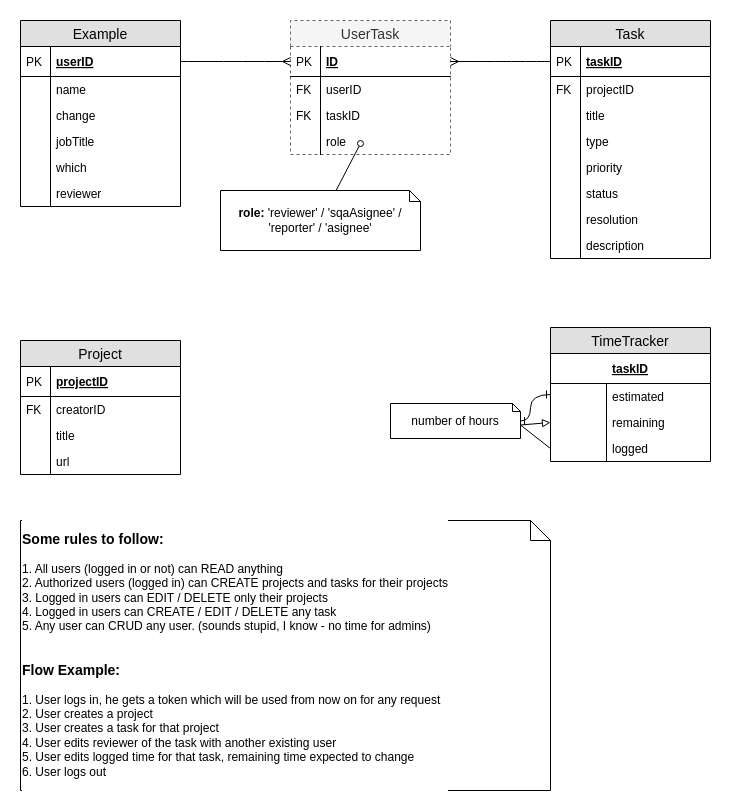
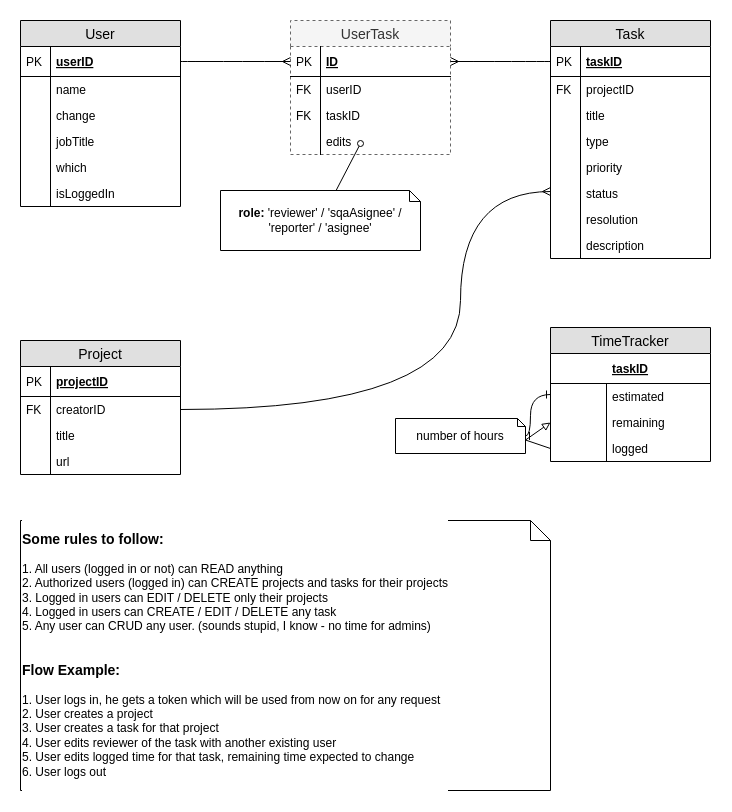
  <mxCell id="0" />
  <mxCell id="1" parent="0" />
  <mxCell id="2" value="Project" style="swimlane;fontStyle=0;childLayout=stackLayout;horizontal=1;startSize=26;fillColor=#e0e0e0;horizontalStack=0;resizeParent=1;resizeParentMax=0;resizeLast=0;collapsible=1;marginBottom=0;swimlaneFillColor=#ffffff;align=center;fontSize=14;" parent="1" vertex="1"><mxGeometry x="20" y="340" width="160" height="134" as="geometry" /></mxCell>
  <mxCell id="3" value="projectID" style="shape=partialRectangle;top=0;left=0;right=0;bottom=1;align=left;verticalAlign=middle;fillColor=none;spacingLeft=34;spacingRight=4;overflow=hidden;rotatable=0;points=[[0,0.5],[1,0.5]];portConstraint=eastwest;dropTarget=0;fontStyle=5;fontSize=12;" parent="2" vertex="1"><mxGeometry y="26" width="160" height="30" as="geometry" /></mxCell>
  <mxCell id="4" value="PK" style="shape=partialRectangle;top=0;left=0;bottom=0;fillColor=none;align=left;verticalAlign=middle;spacingLeft=4;spacingRight=4;overflow=hidden;rotatable=0;points=[];portConstraint=eastwest;part=1;fontSize=12;" parent="3" vertex="1" connectable="0"><mxGeometry width="30" height="30" as="geometry" /></mxCell>
  <mxCell id="5" value="creatorID" style="shape=partialRectangle;top=0;left=0;right=0;bottom=0;align=left;verticalAlign=top;fillColor=none;spacingLeft=34;spacingRight=4;overflow=hidden;rotatable=0;points=[[0,0.5],[1,0.5]];portConstraint=eastwest;dropTarget=0;fontSize=12;" parent="2" vertex="1"><mxGeometry y="56" width="160" height="26" as="geometry" /></mxCell>
  <mxCell id="6" value="FK" style="shape=partialRectangle;top=0;left=0;bottom=0;fillColor=none;align=left;verticalAlign=top;spacingLeft=4;spacingRight=4;overflow=hidden;rotatable=0;points=[];portConstraint=eastwest;part=1;fontSize=12;" parent="5" vertex="1" connectable="0"><mxGeometry width="30" height="26" as="geometry" /></mxCell>
  <mxCell id="7" value="title" style="shape=partialRectangle;top=0;left=0;right=0;bottom=0;align=left;verticalAlign=top;fillColor=none;spacingLeft=34;spacingRight=4;overflow=hidden;rotatable=0;points=[[0,0.5],[1,0.5]];portConstraint=eastwest;dropTarget=0;fontSize=12;" parent="2" vertex="1"><mxGeometry y="82" width="160" height="26" as="geometry" /></mxCell>
  <mxCell id="8" value="" style="shape=partialRectangle;top=0;left=0;bottom=0;fillColor=none;align=left;verticalAlign=top;spacingLeft=4;spacingRight=4;overflow=hidden;rotatable=0;points=[];portConstraint=eastwest;part=1;fontSize=12;" parent="7" vertex="1" connectable="0"><mxGeometry width="30" height="26" as="geometry" /></mxCell>
  <mxCell id="9" value="url" style="shape=partialRectangle;top=0;left=0;right=0;bottom=0;align=left;verticalAlign=top;fillColor=none;spacingLeft=34;spacingRight=4;overflow=hidden;rotatable=0;points=[[0,0.5],[1,0.5]];portConstraint=eastwest;dropTarget=0;fontSize=12;" vertex="1" parent="2"><mxGeometry y="108" width="160" height="26" as="geometry" /></mxCell>
  <mxCell id="10" value="" style="shape=partialRectangle;top=0;left=0;bottom=0;fillColor=none;align=left;verticalAlign=top;spacingLeft=4;spacingRight=4;overflow=hidden;rotatable=0;points=[];portConstraint=eastwest;part=1;fontSize=12;" vertex="1" connectable="0" parent="9"><mxGeometry width="30" height="26" as="geometry" /></mxCell>
  <mxCell id="11" value="Task" style="swimlane;fontStyle=0;childLayout=stackLayout;horizontal=1;startSize=26;fillColor=#e0e0e0;horizontalStack=0;resizeParent=1;resizeParentMax=0;resizeLast=0;collapsible=1;marginBottom=0;swimlaneFillColor=#ffffff;align=center;fontSize=14;" parent="1" vertex="1"><mxGeometry x="550" y="20" width="160" height="238" as="geometry" /></mxCell>
  <mxCell id="12" value="taskID" style="shape=partialRectangle;top=0;left=0;right=0;bottom=1;align=left;verticalAlign=middle;fillColor=none;spacingLeft=34;spacingRight=4;overflow=hidden;rotatable=0;points=[[0,0.5],[1,0.5]];portConstraint=eastwest;dropTarget=0;fontStyle=5;fontSize=12;" parent="11" vertex="1"><mxGeometry y="26" width="160" height="30" as="geometry" /></mxCell>
  <mxCell id="13" value="PK" style="shape=partialRectangle;top=0;left=0;bottom=0;fillColor=none;align=left;verticalAlign=middle;spacingLeft=4;spacingRight=4;overflow=hidden;rotatable=0;points=[];portConstraint=eastwest;part=1;fontSize=12;" parent="12" vertex="1" connectable="0"><mxGeometry width="30" height="30" as="geometry" /></mxCell>
  <mxCell id="14" value="projectID" style="shape=partialRectangle;top=0;left=0;right=0;bottom=0;align=left;verticalAlign=top;fillColor=none;spacingLeft=34;spacingRight=4;overflow=hidden;rotatable=0;points=[[0,0.5],[1,0.5]];portConstraint=eastwest;dropTarget=0;fontSize=12;" parent="11" vertex="1"><mxGeometry y="56" width="160" height="26" as="geometry" /></mxCell>
  <mxCell id="15" value="FK" style="shape=partialRectangle;top=0;left=0;bottom=0;fillColor=none;align=left;verticalAlign=top;spacingLeft=4;spacingRight=4;overflow=hidden;rotatable=0;points=[];portConstraint=eastwest;part=1;fontSize=12;" parent="14" vertex="1" connectable="0"><mxGeometry width="30" height="26" as="geometry" /></mxCell>
  <mxCell id="16" value="title" style="shape=partialRectangle;top=0;left=0;right=0;bottom=0;align=left;verticalAlign=top;fillColor=none;spacingLeft=34;spacingRight=4;overflow=hidden;rotatable=0;points=[[0,0.5],[1,0.5]];portConstraint=eastwest;dropTarget=0;fontSize=12;" parent="11" vertex="1"><mxGeometry y="82" width="160" height="26" as="geometry" /></mxCell>
  <mxCell id="17" value="" style="shape=partialRectangle;top=0;left=0;bottom=0;fillColor=none;align=left;verticalAlign=top;spacingLeft=4;spacingRight=4;overflow=hidden;rotatable=0;points=[];portConstraint=eastwest;part=1;fontSize=12;" parent="16" vertex="1" connectable="0"><mxGeometry width="30" height="26" as="geometry" /></mxCell>
  <mxCell id="18" value="type" style="shape=partialRectangle;top=0;left=0;right=0;bottom=0;align=left;verticalAlign=top;fillColor=none;spacingLeft=34;spacingRight=4;overflow=hidden;rotatable=0;points=[[0,0.5],[1,0.5]];portConstraint=eastwest;dropTarget=0;fontSize=12;" parent="11" vertex="1"><mxGeometry y="108" width="160" height="26" as="geometry" /></mxCell>
  <mxCell id="19" value="" style="shape=partialRectangle;top=0;left=0;bottom=0;fillColor=none;align=left;verticalAlign=top;spacingLeft=4;spacingRight=4;overflow=hidden;rotatable=0;points=[];portConstraint=eastwest;part=1;fontSize=12;" parent="18" vertex="1" connectable="0"><mxGeometry width="30" height="26" as="geometry" /></mxCell>
  <mxCell id="20" value="priority" style="shape=partialRectangle;top=0;left=0;right=0;bottom=0;align=left;verticalAlign=top;fillColor=none;spacingLeft=34;spacingRight=4;overflow=hidden;rotatable=0;points=[[0,0.5],[1,0.5]];portConstraint=eastwest;dropTarget=0;fontSize=12;" parent="11" vertex="1"><mxGeometry y="134" width="160" height="26" as="geometry" /></mxCell>
  <mxCell id="21" value="" style="shape=partialRectangle;top=0;left=0;bottom=0;fillColor=none;align=left;verticalAlign=top;spacingLeft=4;spacingRight=4;overflow=hidden;rotatable=0;points=[];portConstraint=eastwest;part=1;fontSize=12;" parent="20" vertex="1" connectable="0"><mxGeometry width="30" height="26" as="geometry" /></mxCell>
  <mxCell id="22" value="status" style="shape=partialRectangle;top=0;left=0;right=0;bottom=0;align=left;verticalAlign=top;fillColor=none;spacingLeft=34;spacingRight=4;overflow=hidden;rotatable=0;points=[[0,0.5],[1,0.5]];portConstraint=eastwest;dropTarget=0;fontSize=12;" parent="11" vertex="1"><mxGeometry y="160" width="160" height="26" as="geometry" /></mxCell>
  <mxCell id="23" value="" style="shape=partialRectangle;top=0;left=0;bottom=0;fillColor=none;align=left;verticalAlign=top;spacingLeft=4;spacingRight=4;overflow=hidden;rotatable=0;points=[];portConstraint=eastwest;part=1;fontSize=12;" parent="22" vertex="1" connectable="0"><mxGeometry width="30" height="26" as="geometry" /></mxCell>
  <mxCell id="24" value="resolution" style="shape=partialRectangle;top=0;left=0;right=0;bottom=0;align=left;verticalAlign=top;fillColor=none;spacingLeft=34;spacingRight=4;overflow=hidden;rotatable=0;points=[[0,0.5],[1,0.5]];portConstraint=eastwest;dropTarget=0;fontSize=12;" parent="11" vertex="1"><mxGeometry y="186" width="160" height="26" as="geometry" /></mxCell>
  <mxCell id="25" value="" style="shape=partialRectangle;top=0;left=0;bottom=0;fillColor=none;align=left;verticalAlign=top;spacingLeft=4;spacingRight=4;overflow=hidden;rotatable=0;points=[];portConstraint=eastwest;part=1;fontSize=12;" parent="24" vertex="1" connectable="0"><mxGeometry width="30" height="26" as="geometry" /></mxCell>
  <mxCell id="26" value="description" style="shape=partialRectangle;top=0;left=0;right=0;bottom=0;align=left;verticalAlign=top;fillColor=none;spacingLeft=34;spacingRight=4;overflow=hidden;rotatable=0;points=[[0,0.5],[1,0.5]];portConstraint=eastwest;dropTarget=0;fontSize=12;" parent="11" vertex="1"><mxGeometry y="212" width="160" height="26" as="geometry" /></mxCell>
  <mxCell id="27" value="" style="shape=partialRectangle;top=0;left=0;bottom=0;fillColor=none;align=left;verticalAlign=top;spacingLeft=4;spacingRight=4;overflow=hidden;rotatable=0;points=[];portConstraint=eastwest;part=1;fontSize=12;" parent="26" vertex="1" connectable="0"><mxGeometry width="30" height="26" as="geometry" /></mxCell>
- <mxCell id="28" value="Example" style="swimlane;fontStyle=0;childLayout=stackLayout;horizontal=1;startSize=26;fillColor=#e0e0e0;horizontalStack=0;resizeParent=1;resizeParentMax=0;resizeLast=0;collapsible=1;marginBottom=0;swimlaneFillColor=#ffffff;align=center;fontSize=14;" parent="1" vertex="1"><mxGeometry x="20" y="20" width="160" height="186" as="geometry" /></mxCell>
+ <mxCell id="28" value="User" style="swimlane;fontStyle=0;childLayout=stackLayout;horizontal=1;startSize=26;fillColor=#e0e0e0;horizontalStack=0;resizeParent=1;resizeParentMax=0;resizeLast=0;collapsible=1;marginBottom=0;swimlaneFillColor=#ffffff;align=center;fontSize=14;" parent="1" vertex="1"><mxGeometry x="20" y="20" width="160" height="186" as="geometry" /></mxCell>
  <mxCell id="29" value="userID" style="shape=partialRectangle;top=0;left=0;right=0;bottom=1;align=left;verticalAlign=middle;fillColor=none;spacingLeft=34;spacingRight=4;overflow=hidden;rotatable=0;points=[[0,0.5],[1,0.5]];portConstraint=eastwest;dropTarget=0;fontStyle=5;fontSize=12;" parent="28" vertex="1"><mxGeometry y="26" width="160" height="30" as="geometry" /></mxCell>
  <mxCell id="30" value="PK" style="shape=partialRectangle;top=0;left=0;bottom=0;fillColor=none;align=left;verticalAlign=middle;spacingLeft=4;spacingRight=4;overflow=hidden;rotatable=0;points=[];portConstraint=eastwest;part=1;fontSize=12;" parent="29" vertex="1" connectable="0"><mxGeometry width="30" height="30" as="geometry" /></mxCell>
  <mxCell id="31" value="name" style="shape=partialRectangle;top=0;left=0;right=0;bottom=0;align=left;verticalAlign=top;fillColor=none;spacingLeft=34;spacingRight=4;overflow=hidden;rotatable=0;points=[[0,0.5],[1,0.5]];portConstraint=eastwest;dropTarget=0;fontSize=12;" parent="28" vertex="1"><mxGeometry y="56" width="160" height="26" as="geometry" /></mxCell>
  <mxCell id="32" value="" style="shape=partialRectangle;top=0;left=0;bottom=0;fillColor=none;align=left;verticalAlign=top;spacingLeft=4;spacingRight=4;overflow=hidden;rotatable=0;points=[];portConstraint=eastwest;part=1;fontSize=12;" parent="31" vertex="1" connectable="0"><mxGeometry width="30" height="26" as="geometry" /></mxCell>
  <mxCell id="33" value="change" style="shape=partialRectangle;top=0;left=0;right=0;bottom=0;align=left;verticalAlign=top;fillColor=none;spacingLeft=34;spacingRight=4;overflow=hidden;rotatable=0;points=[[0,0.5],[1,0.5]];portConstraint=eastwest;dropTarget=0;fontSize=12;" parent="28" vertex="1"><mxGeometry y="82" width="160" height="26" as="geometry" /></mxCell>
  <mxCell id="34" value="" style="shape=partialRectangle;top=0;left=0;bottom=0;fillColor=none;align=left;verticalAlign=top;spacingLeft=4;spacingRight=4;overflow=hidden;rotatable=0;points=[];portConstraint=eastwest;part=1;fontSize=12;" parent="33" vertex="1" connectable="0"><mxGeometry width="30" height="26" as="geometry" /></mxCell>
  <mxCell id="35" value="jobTitle" style="shape=partialRectangle;top=0;left=0;right=0;bottom=0;align=left;verticalAlign=top;fillColor=none;spacingLeft=34;spacingRight=4;overflow=hidden;rotatable=0;points=[[0,0.5],[1,0.5]];portConstraint=eastwest;dropTarget=0;fontSize=12;" parent="28" vertex="1"><mxGeometry y="108" width="160" height="26" as="geometry" /></mxCell>
  <mxCell id="36" value="" style="shape=partialRectangle;top=0;left=0;bottom=0;fillColor=none;align=left;verticalAlign=top;spacingLeft=4;spacingRight=4;overflow=hidden;rotatable=0;points=[];portConstraint=eastwest;part=1;fontSize=12;" parent="35" vertex="1" connectable="0"><mxGeometry width="30" height="26" as="geometry" /></mxCell>
  <mxCell id="37" value="which" style="shape=partialRectangle;top=0;left=0;right=0;bottom=0;align=left;verticalAlign=top;fillColor=none;spacingLeft=34;spacingRight=4;overflow=hidden;rotatable=0;points=[[0,0.5],[1,0.5]];portConstraint=eastwest;dropTarget=0;fontSize=12;labelBackgroundColor=#ffffff;" vertex="1" parent="28"><mxGeometry y="134" width="160" height="26" as="geometry" /></mxCell>
  <mxCell id="38" value="" style="shape=partialRectangle;top=0;left=0;bottom=0;fillColor=none;align=left;verticalAlign=top;spacingLeft=4;spacingRight=4;overflow=hidden;rotatable=0;points=[];portConstraint=eastwest;part=1;fontSize=12;" vertex="1" connectable="0" parent="37"><mxGeometry width="30" height="26" as="geometry" /></mxCell>
- <mxCell id="39" value="reviewer" style="shape=partialRectangle;top=0;left=0;right=0;bottom=0;align=left;verticalAlign=top;fillColor=none;spacingLeft=34;spacingRight=4;overflow=hidden;rotatable=0;points=[[0,0.5],[1,0.5]];portConstraint=eastwest;dropTarget=0;fontSize=12;labelBackgroundColor=#ffffff;" vertex="1" parent="28"><mxGeometry y="160" width="160" height="26" as="geometry" /></mxCell>
+ <mxCell id="39" value="isLoggedIn" style="shape=partialRectangle;top=0;left=0;right=0;bottom=0;align=left;verticalAlign=top;fillColor=none;spacingLeft=34;spacingRight=4;overflow=hidden;rotatable=0;points=[[0,0.5],[1,0.5]];portConstraint=eastwest;dropTarget=0;fontSize=12;labelBackgroundColor=#ffffff;" vertex="1" parent="28"><mxGeometry y="160" width="160" height="26" as="geometry" /></mxCell>
  <mxCell id="40" value="" style="shape=partialRectangle;top=0;left=0;bottom=0;fillColor=none;align=left;verticalAlign=top;spacingLeft=4;spacingRight=4;overflow=hidden;rotatable=0;points=[];portConstraint=eastwest;part=1;fontSize=12;" vertex="1" connectable="0" parent="39"><mxGeometry width="30" height="26" as="geometry" /></mxCell>
+ <mxCell id="41" style="edgeStyle=orthogonalEdgeStyle;curved=1;rounded=0;orthogonalLoop=1;jettySize=auto;html=1;exitX=1;exitY=0.5;exitDx=0;exitDy=0;endArrow=ERmany;endFill=0;" parent="1" source="5" target="11" edge="1"><mxGeometry relative="1" as="geometry"><Array as="points"><mxPoint x="460" y="409" /><mxPoint x="460" y="191" /></Array></mxGeometry></mxCell>
  <mxCell id="42" value="UserTask" style="swimlane;fontStyle=0;childLayout=stackLayout;horizontal=1;startSize=26;fillColor=#f5f5f5;horizontalStack=0;resizeParent=1;resizeParentMax=0;resizeLast=0;collapsible=1;marginBottom=0;swimlaneFillColor=#ffffff;align=center;fontSize=14;dashed=1;strokeColor=#666666;fontColor=#333333;" vertex="1" parent="1"><mxGeometry x="290" y="20" width="160" height="134" as="geometry" /></mxCell>
  <mxCell id="43" value="ID" style="shape=partialRectangle;top=0;left=0;right=0;bottom=1;align=left;verticalAlign=middle;fillColor=none;spacingLeft=34;spacingRight=4;overflow=hidden;rotatable=0;points=[[0,0.5],[1,0.5]];portConstraint=eastwest;dropTarget=0;fontStyle=5;fontSize=12;" vertex="1" parent="42"><mxGeometry y="26" width="160" height="30" as="geometry" /></mxCell>
  <mxCell id="44" value="PK" style="shape=partialRectangle;top=0;left=0;bottom=0;fillColor=none;align=left;verticalAlign=middle;spacingLeft=4;spacingRight=4;overflow=hidden;rotatable=0;points=[];portConstraint=eastwest;part=1;fontSize=12;" vertex="1" connectable="0" parent="43"><mxGeometry width="30" height="30" as="geometry" /></mxCell>
  <mxCell id="45" value="userID" style="shape=partialRectangle;top=0;left=0;right=0;bottom=0;align=left;verticalAlign=top;fillColor=none;spacingLeft=34;spacingRight=4;overflow=hidden;rotatable=0;points=[[0,0.5],[1,0.5]];portConstraint=eastwest;dropTarget=0;fontSize=12;" vertex="1" parent="42"><mxGeometry y="56" width="160" height="26" as="geometry" /></mxCell>
  <mxCell id="46" value="FK" style="shape=partialRectangle;top=0;left=0;bottom=0;fillColor=none;align=left;verticalAlign=top;spacingLeft=4;spacingRight=4;overflow=hidden;rotatable=0;points=[];portConstraint=eastwest;part=1;fontSize=12;" vertex="1" connectable="0" parent="45"><mxGeometry width="30" height="26" as="geometry" /></mxCell>
  <mxCell id="47" value="taskID" style="shape=partialRectangle;top=0;left=0;right=0;bottom=0;align=left;verticalAlign=top;fillColor=none;spacingLeft=34;spacingRight=4;overflow=hidden;rotatable=0;points=[[0,0.5],[1,0.5]];portConstraint=eastwest;dropTarget=0;fontSize=12;" vertex="1" parent="42"><mxGeometry y="82" width="160" height="26" as="geometry" /></mxCell>
  <mxCell id="48" value="FK" style="shape=partialRectangle;top=0;left=0;bottom=0;fillColor=none;align=left;verticalAlign=top;spacingLeft=4;spacingRight=4;overflow=hidden;rotatable=0;points=[];portConstraint=eastwest;part=1;fontSize=12;" vertex="1" connectable="0" parent="47"><mxGeometry width="30" height="26" as="geometry" /></mxCell>
- <mxCell id="49" value="role" style="shape=partialRectangle;top=0;left=0;right=0;bottom=0;align=left;verticalAlign=top;fillColor=none;spacingLeft=34;spacingRight=4;overflow=hidden;rotatable=0;points=[[0,0.5],[1,0.5]];portConstraint=eastwest;dropTarget=0;fontSize=12;" vertex="1" parent="42"><mxGeometry y="108" width="160" height="26" as="geometry" /></mxCell>
+ <mxCell id="49" value="edits" style="shape=partialRectangle;top=0;left=0;right=0;bottom=0;align=left;verticalAlign=top;fillColor=none;spacingLeft=34;spacingRight=4;overflow=hidden;rotatable=0;points=[[0,0.5],[1,0.5]];portConstraint=eastwest;dropTarget=0;fontSize=12;" vertex="1" parent="42"><mxGeometry y="108" width="160" height="26" as="geometry" /></mxCell>
  <mxCell id="50" value="" style="shape=partialRectangle;top=0;left=0;bottom=0;fillColor=none;align=left;verticalAlign=top;spacingLeft=4;spacingRight=4;overflow=hidden;rotatable=0;points=[];portConstraint=eastwest;part=1;fontSize=12;" vertex="1" connectable="0" parent="49"><mxGeometry width="30" height="26" as="geometry" /></mxCell>
  <mxCell id="51" style="edgeStyle=orthogonalEdgeStyle;rounded=0;orthogonalLoop=1;jettySize=auto;html=1;exitX=1;exitY=0.5;exitDx=0;exitDy=0;entryX=0;entryY=0.5;entryDx=0;entryDy=0;curved=1;endArrow=ERmany;endFill=0;" edge="1" parent="1" source="29" target="43"><mxGeometry relative="1" as="geometry" /></mxCell>
  <mxCell id="52" style="edgeStyle=orthogonalEdgeStyle;curved=1;rounded=0;orthogonalLoop=1;jettySize=auto;html=1;exitX=0;exitY=0.5;exitDx=0;exitDy=0;entryX=1;entryY=0.5;entryDx=0;entryDy=0;endArrow=ERmany;endFill=0;" edge="1" parent="1" source="12" target="43"><mxGeometry relative="1" as="geometry" /></mxCell>
  <mxCell id="53" value="&lt;b&gt;role:&lt;/b&gt;&amp;nbsp;'reviewer' / 'sqaAsignee' / 'reporter' / 'asignee'" style="shape=note;size=11;whiteSpace=wrap;html=1;" vertex="1" parent="1"><mxGeometry x="220" y="190" width="200" height="60" as="geometry" /></mxCell>
  <mxCell id="54" value="" style="endArrow=oval;html=1;endFill=0;" edge="1" parent="1" source="53"><mxGeometry width="50" height="50" relative="1" as="geometry"><mxPoint x="360" y="187" as="sourcePoint" /><mxPoint x="360" y="143" as="targetPoint" /></mxGeometry></mxCell>
  <mxCell id="55" style="edgeStyle=orthogonalEdgeStyle;curved=1;rounded=0;orthogonalLoop=1;jettySize=auto;html=1;startArrow=ERone;startFill=0;endArrow=ERone;endFill=0;" edge="1" parent="1" source="56" target="66"><mxGeometry relative="1" as="geometry" /></mxCell>
  <mxCell id="56" value="TimeTracker" style="swimlane;fontStyle=0;childLayout=stackLayout;horizontal=1;startSize=26;fillColor=#e0e0e0;horizontalStack=0;resizeParent=1;resizeParentMax=0;resizeLast=0;collapsible=1;marginBottom=0;swimlaneFillColor=#ffffff;align=center;fontSize=14;" vertex="1" parent="1"><mxGeometry x="550" y="327" width="160" height="134" as="geometry" /></mxCell>
  <mxCell id="57" value="taskID" style="shape=partialRectangle;top=0;left=0;right=0;bottom=1;align=left;verticalAlign=middle;fillColor=none;spacingLeft=60;spacingRight=4;overflow=hidden;rotatable=0;points=[[0,0.5],[1,0.5]];portConstraint=eastwest;dropTarget=0;fontStyle=5;fontSize=12;" vertex="1" parent="56"><mxGeometry y="26" width="160" height="30" as="geometry" /></mxCell>
  <mxCell id="58" value="estimated" style="shape=partialRectangle;top=0;left=0;right=0;bottom=0;align=left;verticalAlign=top;fillColor=none;spacingLeft=60;spacingRight=4;overflow=hidden;rotatable=0;points=[[0,0.5],[1,0.5]];portConstraint=eastwest;dropTarget=0;fontSize=12;" vertex="1" parent="56"><mxGeometry y="56" width="160" height="26" as="geometry" /></mxCell>
  <mxCell id="59" value="" style="shape=partialRectangle;top=0;left=0;bottom=0;fillColor=none;align=left;verticalAlign=top;spacingLeft=4;spacingRight=4;overflow=hidden;rotatable=0;points=[];portConstraint=eastwest;part=1;fontSize=12;" vertex="1" connectable="0" parent="58"><mxGeometry width="56" height="26" as="geometry" /></mxCell>
  <mxCell id="60" value="remaining" style="shape=partialRectangle;top=0;left=0;right=0;bottom=0;align=left;verticalAlign=top;fillColor=none;spacingLeft=60;spacingRight=4;overflow=hidden;rotatable=0;points=[[0,0.5],[1,0.5]];portConstraint=eastwest;dropTarget=0;fontSize=12;" vertex="1" parent="56"><mxGeometry y="82" width="160" height="26" as="geometry" /></mxCell>
  <mxCell id="61" value="" style="shape=partialRectangle;top=0;left=0;bottom=0;fillColor=none;align=left;verticalAlign=top;spacingLeft=4;spacingRight=4;overflow=hidden;rotatable=0;points=[];portConstraint=eastwest;part=1;fontSize=12;" vertex="1" connectable="0" parent="60"><mxGeometry width="56" height="26" as="geometry" /></mxCell>
  <mxCell id="62" value="logged" style="shape=partialRectangle;top=0;left=0;right=0;bottom=0;align=left;verticalAlign=top;fillColor=none;spacingLeft=60;spacingRight=4;overflow=hidden;rotatable=0;points=[[0,0.5],[1,0.5]];portConstraint=eastwest;dropTarget=0;fontSize=12;" vertex="1" parent="56"><mxGeometry y="108" width="160" height="26" as="geometry" /></mxCell>
  <mxCell id="63" value="" style="shape=partialRectangle;top=0;left=0;bottom=0;fillColor=none;align=left;verticalAlign=top;spacingLeft=4;spacingRight=4;overflow=hidden;rotatable=0;points=[];portConstraint=eastwest;part=1;fontSize=12;" vertex="1" connectable="0" parent="62"><mxGeometry width="56" height="26" as="geometry" /></mxCell>
  <mxCell id="64" style="rounded=0;orthogonalLoop=1;jettySize=auto;html=1;exitX=0;exitY=0;exitDx=130;exitDy=21.5;exitPerimeter=0;entryX=0;entryY=0.5;entryDx=0;entryDy=0;startArrow=none;startFill=0;endArrow=none;endFill=0;" edge="1" parent="1" source="66" target="62"><mxGeometry relative="1" as="geometry" /></mxCell>
  <mxCell id="65" style="edgeStyle=none;rounded=0;orthogonalLoop=1;jettySize=auto;html=1;exitX=0;exitY=0;exitDx=130;exitDy=21.5;exitPerimeter=0;entryX=0;entryY=0.5;entryDx=0;entryDy=0;startArrow=none;startFill=0;endArrow=block;endFill=0;" edge="1" parent="1" source="66" target="60"><mxGeometry relative="1" as="geometry" /></mxCell>
- <mxCell id="66" value="number of hours" style="shape=note;size=8;whiteSpace=wrap;html=1;labelBackgroundColor=#ffffff;fillColor=none;" vertex="1" parent="1"><mxGeometry x="390" y="403" width="130" height="35" as="geometry" /></mxCell>
+ <mxCell id="66" value="number of hours" style="shape=note;size=8;whiteSpace=wrap;html=1;labelBackgroundColor=#ffffff;fillColor=none;" vertex="1" parent="1"><mxGeometry x="395" y="418" width="130" height="35" as="geometry" /></mxCell>
  <mxCell id="67" style="edgeStyle=none;rounded=0;orthogonalLoop=1;jettySize=auto;html=1;exitX=0;exitY=0.5;exitDx=0;exitDy=0;exitPerimeter=0;startArrow=none;startFill=0;endArrow=none;endFill=0;" edge="1" parent="1" source="66" target="66"><mxGeometry relative="1" as="geometry" /></mxCell>
  <mxCell id="68" value="&lt;p style=&quot;line-height: 120%&quot;&gt;&lt;b style=&quot;font-size: 14px&quot;&gt;Some rules to follow:&lt;br&gt;&lt;/b&gt;&lt;br&gt;1. All users (logged in or not) can READ anything&lt;br&gt;2. Authorized users (logged in) can CREATE projects and tasks for their projects&lt;br&gt;3. Logged in users can EDIT / DELETE only their projects&lt;br&gt;4. Logged in users can CREATE / EDIT / DELETE any task&lt;br&gt;5. Any user can CRUD any user. (sounds stupid, I know - no time for admins)&lt;br&gt;&lt;br&gt;&lt;br&gt;&lt;b style=&quot;font-size: 14px&quot;&gt;Flow Example:&lt;br&gt;&lt;/b&gt;&lt;br&gt;1. User logs in, he gets a token which will be used from now on for any request&lt;br&gt;2. User creates a project&lt;br&gt;3. User creates a task for that project&lt;br&gt;4. User edits reviewer of the task with another existing user&lt;br&gt;5. User edits logged time for that task, remaining time expected to change&lt;br&gt;6. User logs out&lt;/p&gt;" style="shape=note;size=20;whiteSpace=wrap;html=1;labelBackgroundColor=#ffffff;fillColor=none;align=left;" vertex="1" parent="1"><mxGeometry x="20" y="520" width="530" height="270" as="geometry" /></mxCell>
